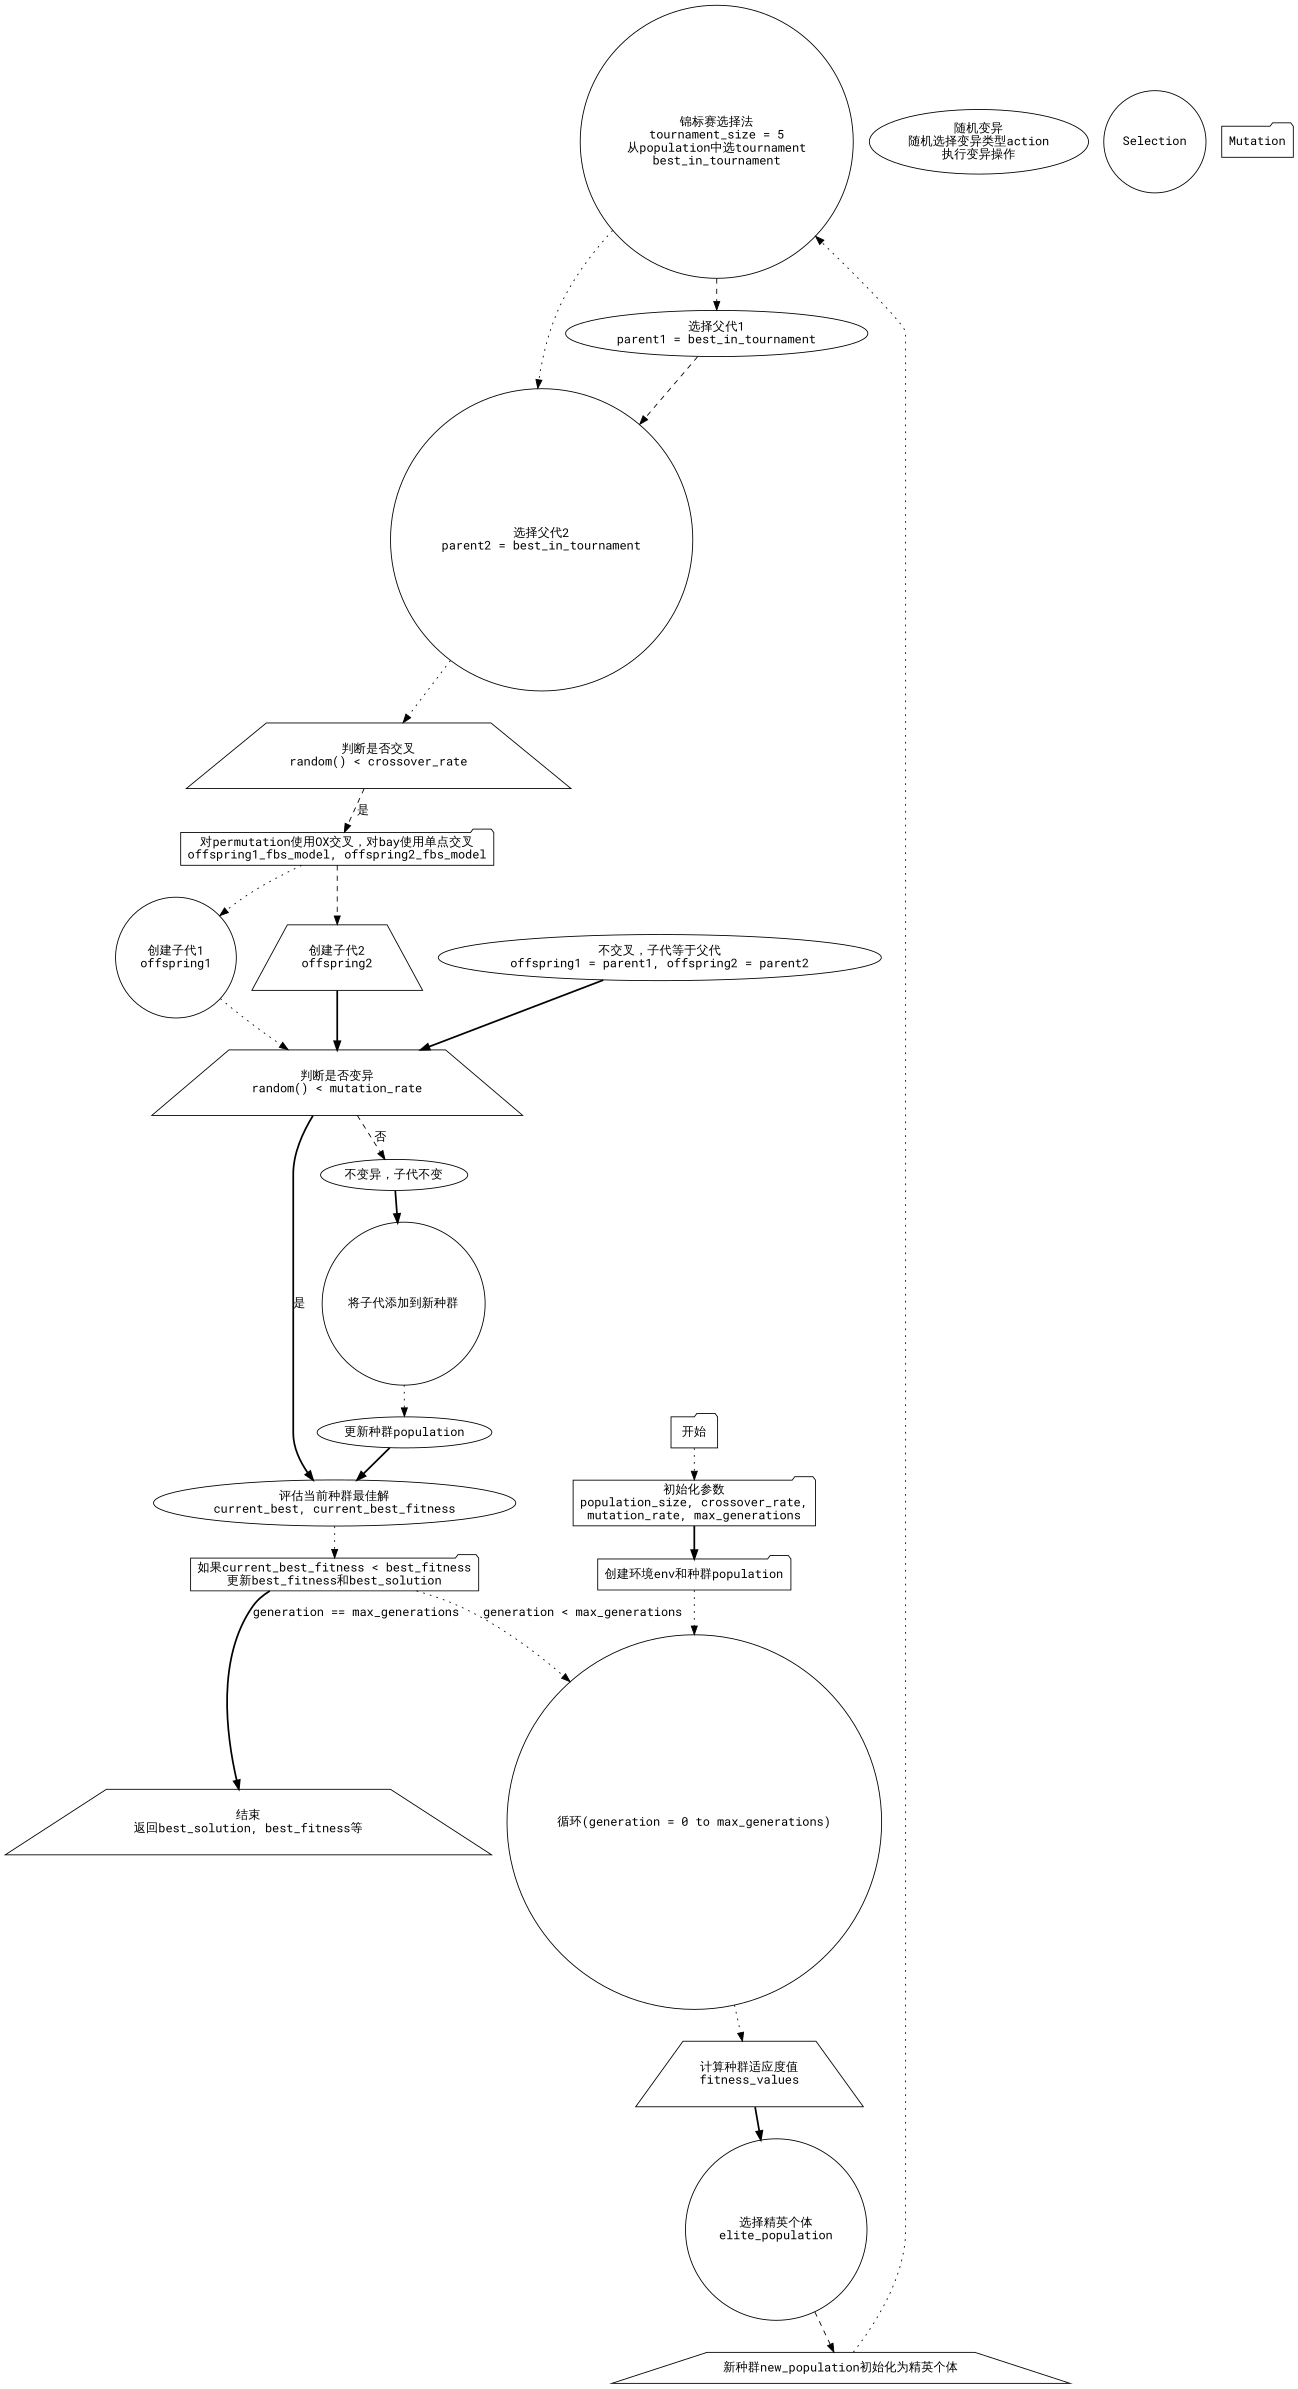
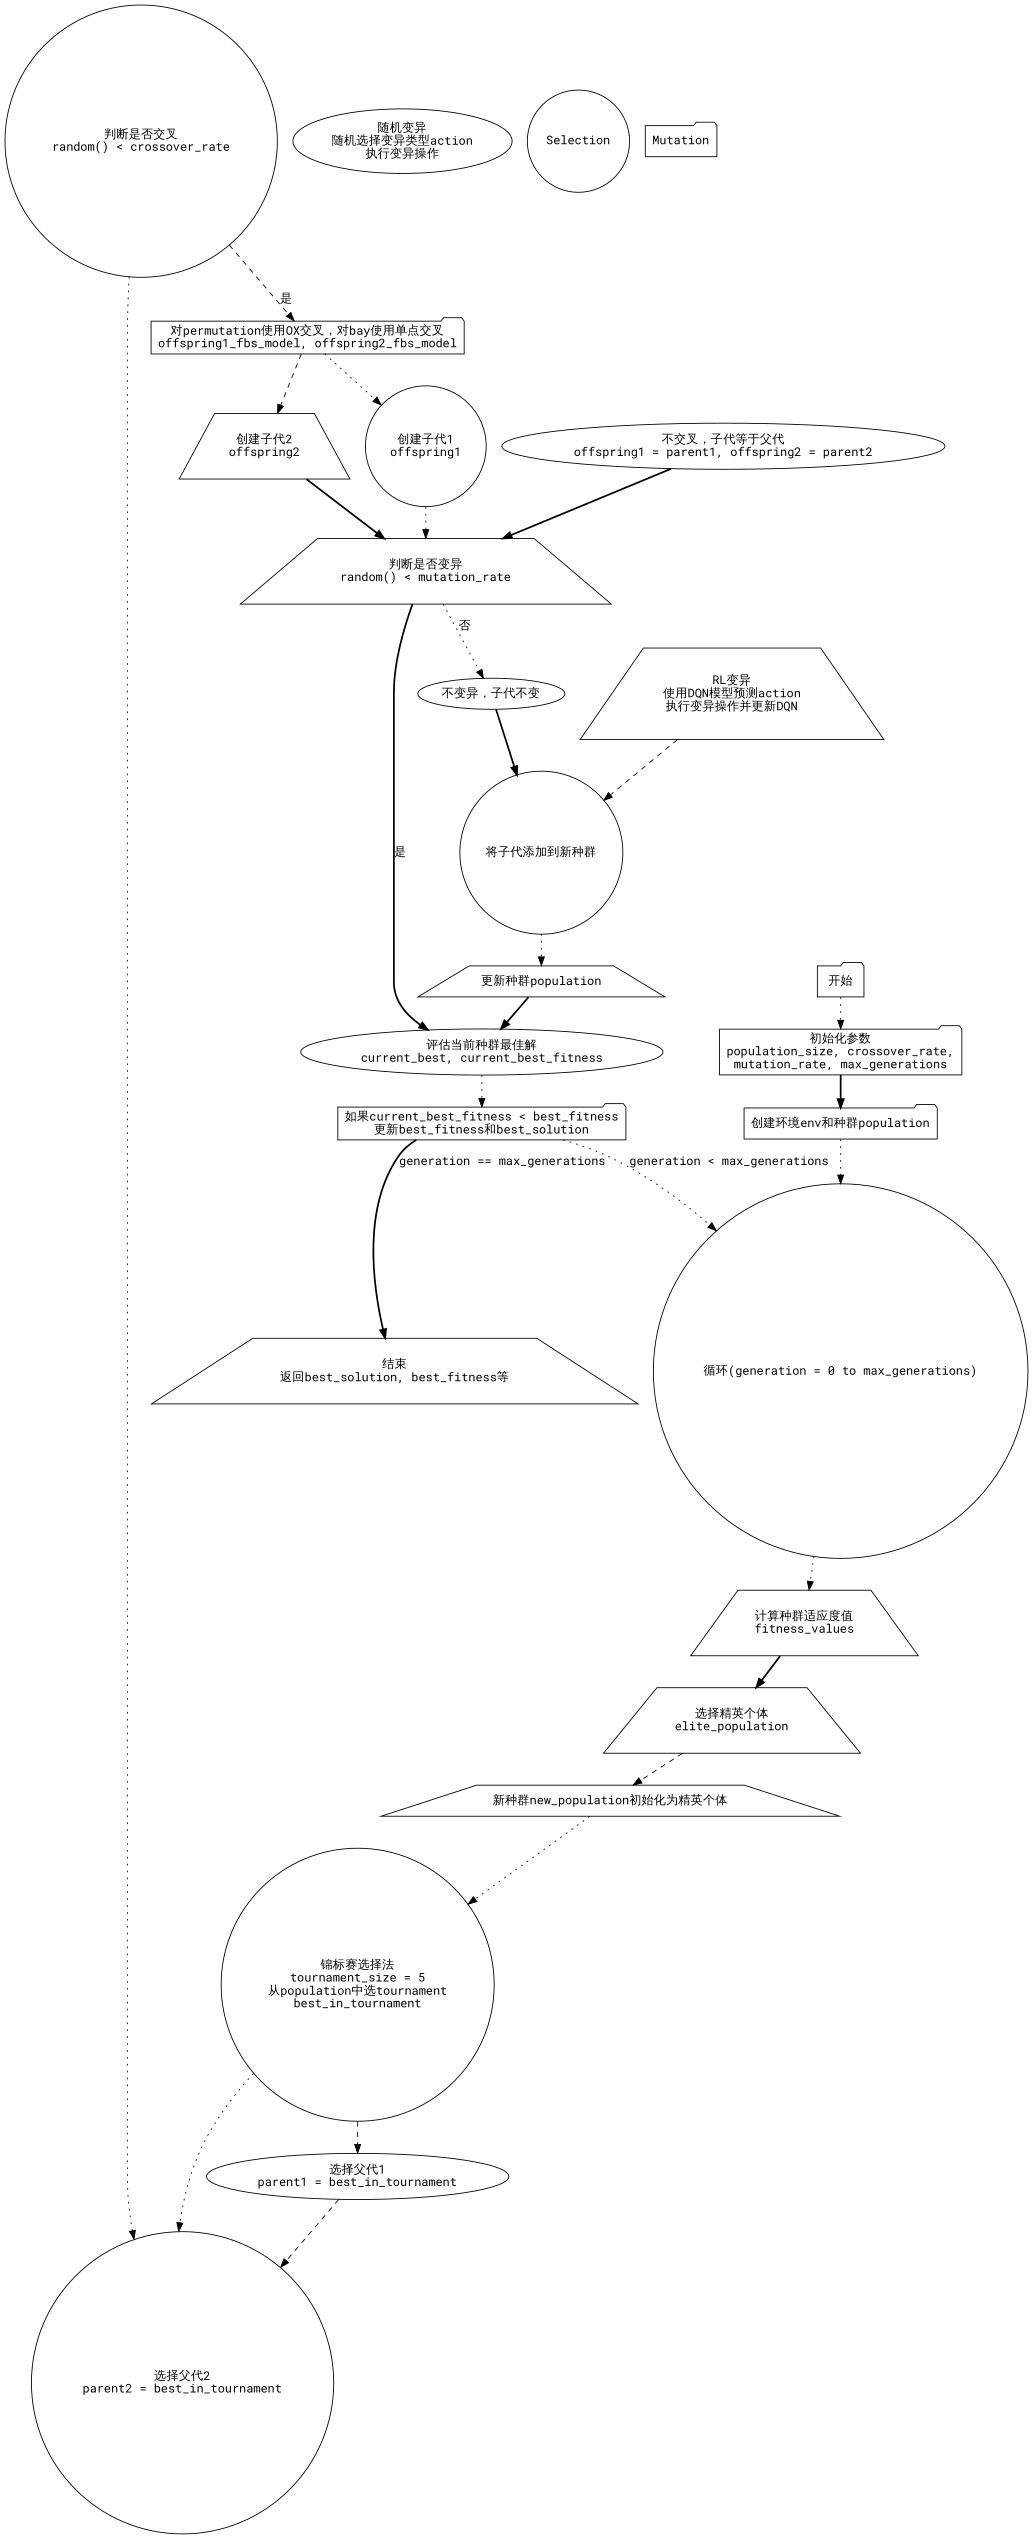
  digraph {
    fontname="Roboto Mono"
    rankdir=TB
    node [fontname="Roboto Mono" shape=trapezium]
    edge [fontname="Roboto Mono" style=dotted]
    n1 [label="锦标赛选择法\ntournament_size = 5\n从population中选tournament\nbest_in_tournament" shape=circle]
    n2 [label="选择父代1\nparent1 = best_in_tournament" shape=ellipse]
    n3 [label="选择父代2\nparent2 = best_in_tournament" shape=circle]
-   n4 [label="判断是否交叉\nrandom() < crossover_rate"]
+   n4 [label="判断是否交叉\nrandom() < crossover_rate" shape=circle]
    n5 [label="对permutation使用OX交叉，对bay使用单点交叉\noffspring1_fbs_model, offspring2_fbs_model" shape=folder]
    n6 [label="创建子代1\noffspring1" shape=circle]
    n7 [label="创建子代2\noffspring2"]
    n8 [label="不交叉，子代等于父代\noffspring1 = parent1, offspring2 = parent2" shape=ellipse]
    n9 [label="判断是否变异\nrandom() < mutation_rate"]
+   n10 [label="RL变异\n使用DQN模型预测action\n执行变异操作并更新DQN"]
    n11 [label="随机变异\n随机选择变异类型action\n执行变异操作" shape=ellipse]
    n12 [label="不变异，子代不变" shape=ellipse]
    n13 [label="评估当前种群最佳解\ncurrent_best, current_best_fitness" shape=ellipse]
    n14 [label="将子代添加到新种群" shape=circle]
    n15 [label="开始" shape=folder]
    n16 [label="初始化参数\npopulation_size, crossover_rate,\nmutation_rate, max_generations" shape=folder]
    n17 [label="创建环境env和种群population" shape=folder]
    n18 [label="循环(generation = 0 to max_generations)" shape=circle]
    n19 [label="计算种群适应度值\nfitness_values"]
-   n20 [label="选择精英个体\nelite_population" shape=circle]
+   n20 [label="选择精英个体\nelite_population"]
    n21 [label="新种群new_population初始化为精英个体"]
    Selection [shape=circle]
    Mutation [shape=folder]
-   n24 [label="更新种群population" shape=ellipse]
+   n24 [label="更新种群population"]
    n25 [label="如果current_best_fitness < best_fitness\n更新best_fitness和best_solution" shape=folder]
    n26 [label="结束\n返回best_solution, best_fitness等"]
    subgraph sub_1 {
      color=lightblue
      label="选择操作"
      style=filled
      n1
      n2
      n3
    }
    subgraph sub_2 {
      color=lightgreen
      label="交叉操作"
      style=filled
      n4
      n5
      n6
      n7
      n8
    }
    subgraph sub_3 {
      color=orange
      label="变异操作"
      style=filled
      n9
+     n10
      n11
      n12
    }
    n1 -> n2 [style=dashed]
    n1 -> n3
    n2 -> n3 [style=dashed]
-   n3 -> n4
+   n4 -> n3
    n4 -> n5 [label="是" style=dashed]
    n5 -> n6
    n5 -> n7 [style=dashed]
    n6 -> n9
    n7 -> n9 [style=bold]
    n8 -> n9 [style=bold]
-   n9 -> n12 [label="否" style=dashed]
+   n9 -> n12 [label="否"]
    n9 -> n13 [label="是" style=bold]
+   n10 -> n14 [style=dashed]
    n12 -> n14 [style=bold]
    n13 -> n25
    n14 -> n24
    n15 -> n16
    n16 -> n17 [style=bold]
    n17 -> n18
    n18 -> n19
    n19 -> n20 [style=bold]
    n20 -> n21 [style=dashed]
    n21 -> n1
    n24 -> n13 [style=bold]
    n25 -> n18 [label="generation < max_generations"]
    n25 -> n26 [label="generation == max_generations" style=bold]
  }
